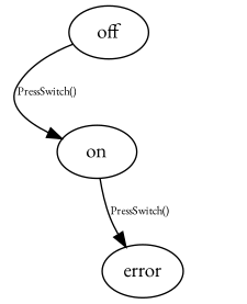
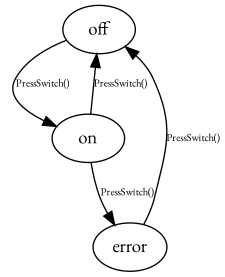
  digraph {
    fontname="EB Garamond"
    node [fontname="EB Garamond"]
    edge [fontname="EB Garamond" fontsize=8]
    off
    on
    error
    off -> on [label="PressSwitch()"]
+   on -> off [label="PressSwitch()"]
    on -> error [label="PressSwitch()"]
+   error -> off [label="PressSwitch()"]
  }
